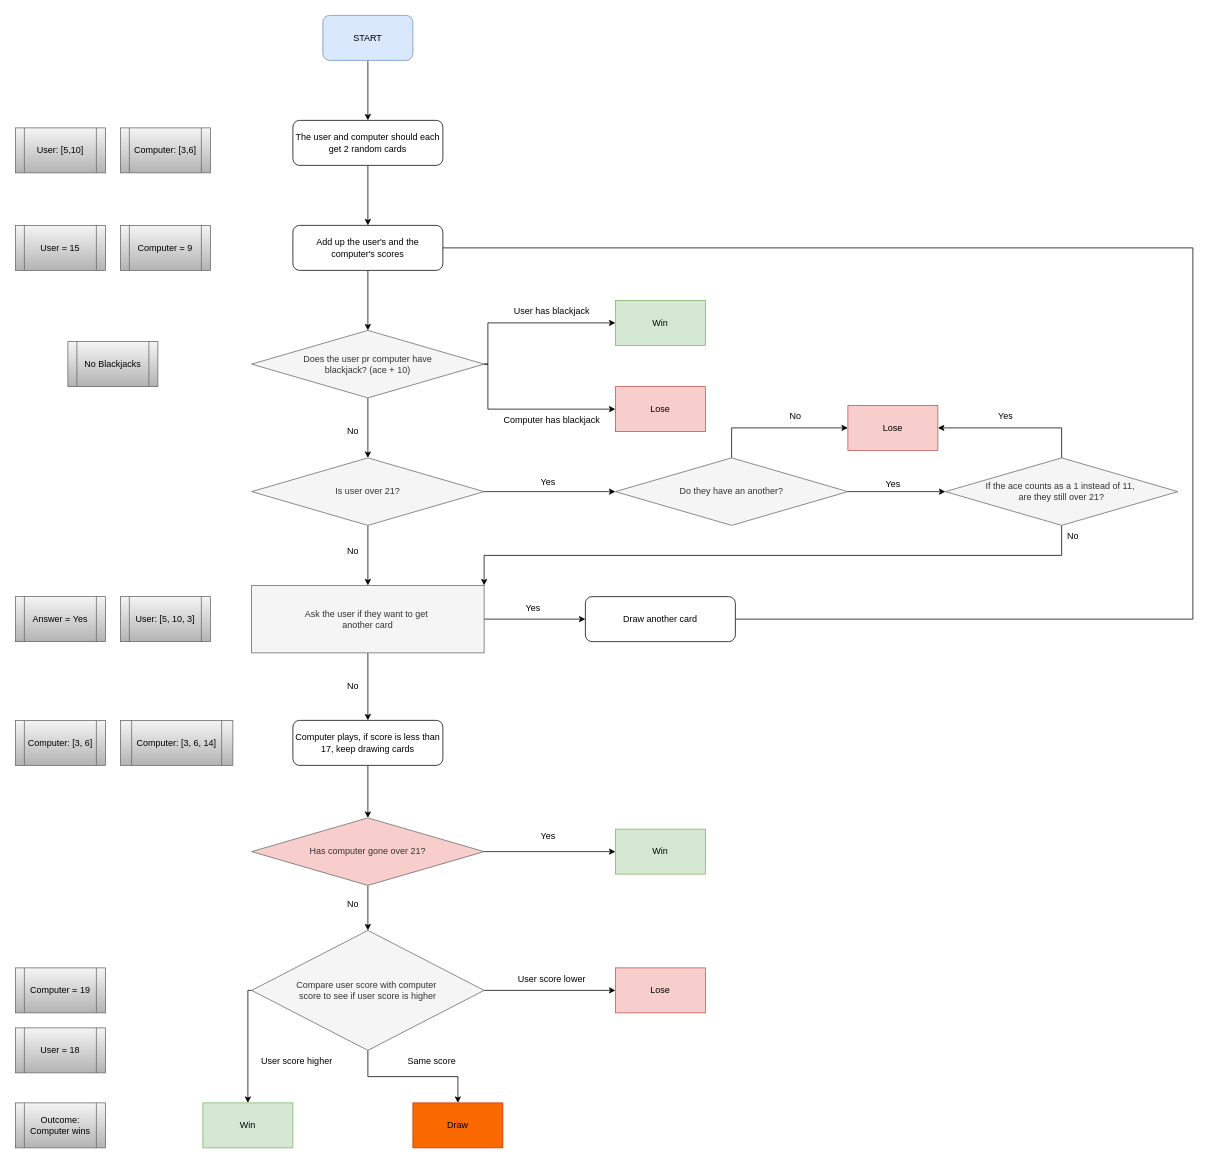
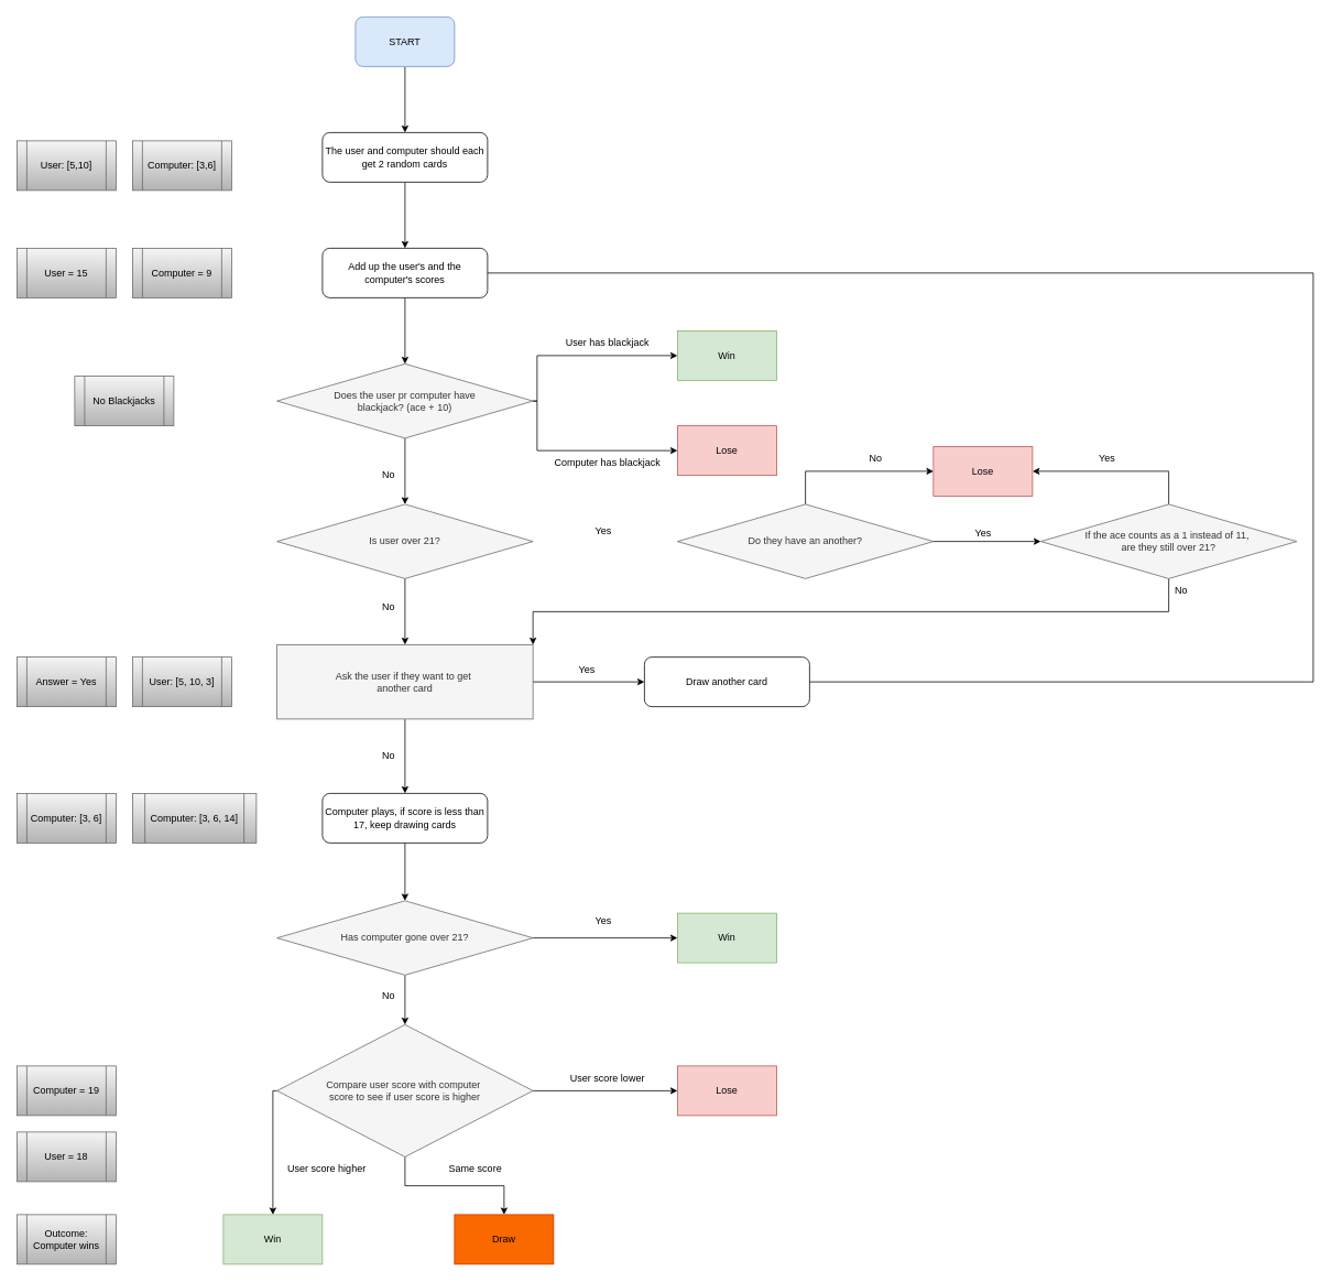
  <mxCell id="0" />
  <mxCell id="1" parent="0" />
  <mxCell id="2" value="" style="edgeStyle=orthogonalEdgeStyle;rounded=0;orthogonalLoop=1;jettySize=auto;html=1;" edge="1" parent="1" source="3" target="5"><mxGeometry relative="1" as="geometry" /></mxCell>
  <mxCell id="3" value="START" style="rounded=1;whiteSpace=wrap;html=1;fillColor=#dae8fc;strokeColor=#6c8ebf;" vertex="1" parent="1"><mxGeometry x="430" y="20" width="120" height="60" as="geometry" /></mxCell>
  <mxCell id="4" value="" style="edgeStyle=orthogonalEdgeStyle;rounded=0;orthogonalLoop=1;jettySize=auto;html=1;" edge="1" parent="1" source="5" target="7"><mxGeometry relative="1" as="geometry" /></mxCell>
  <mxCell id="5" value="The user and computer should each get 2 random cards" style="rounded=1;whiteSpace=wrap;html=1;" vertex="1" parent="1"><mxGeometry x="390" y="160" width="200" height="60" as="geometry" /></mxCell>
  <mxCell id="6" style="edgeStyle=orthogonalEdgeStyle;rounded=0;orthogonalLoop=1;jettySize=auto;html=1;exitX=0.5;exitY=1;exitDx=0;exitDy=0;entryX=0.5;entryY=0;entryDx=0;entryDy=0;" edge="1" parent="1" source="7" target="11"><mxGeometry relative="1" as="geometry" /></mxCell>
  <mxCell id="7" value="Add up the user's and the computer's scores" style="whiteSpace=wrap;html=1;rounded=1;" vertex="1" parent="1"><mxGeometry x="390" y="300" width="200" height="60" as="geometry" /></mxCell>
  <mxCell id="8" style="edgeStyle=orthogonalEdgeStyle;rounded=0;orthogonalLoop=1;jettySize=auto;html=1;exitX=1;exitY=0.5;exitDx=0;exitDy=0;entryX=0;entryY=0.5;entryDx=0;entryDy=0;" edge="1" parent="1" source="11" target="13"><mxGeometry relative="1" as="geometry"><Array as="points"><mxPoint x="650" y="485" /><mxPoint x="650" y="430" /></Array></mxGeometry></mxCell>
  <mxCell id="9" style="edgeStyle=orthogonalEdgeStyle;rounded=0;orthogonalLoop=1;jettySize=auto;html=1;exitX=1;exitY=0.5;exitDx=0;exitDy=0;entryX=0;entryY=0.5;entryDx=0;entryDy=0;" edge="1" parent="1" source="11" target="14"><mxGeometry relative="1" as="geometry"><Array as="points"><mxPoint x="650" y="485" /><mxPoint x="650" y="545" /></Array></mxGeometry></mxCell>
  <mxCell id="10" style="edgeStyle=orthogonalEdgeStyle;rounded=0;orthogonalLoop=1;jettySize=auto;html=1;exitX=0.5;exitY=1;exitDx=0;exitDy=0;entryX=0.5;entryY=0;entryDx=0;entryDy=0;" edge="1" parent="1" source="11" target="20"><mxGeometry relative="1" as="geometry" /></mxCell>
  <mxCell id="11" value="&lt;div&gt;Does the user pr computer have&lt;/div&gt;&lt;div&gt;blackjack? (ace + 10)&lt;br&gt;&lt;/div&gt;" style="rhombus;whiteSpace=wrap;html=1;fillColor=#f5f5f5;strokeColor=#666666;fontColor=#333333;" vertex="1" parent="1"><mxGeometry x="335" y="440" width="310" height="90" as="geometry" /></mxCell>
  <mxCell id="12" value="No" style="text;html=1;align=center;verticalAlign=middle;resizable=0;points=[];autosize=1;strokeColor=none;fillColor=none;" vertex="1" parent="1"><mxGeometry x="450" y="560" width="40" height="30" as="geometry" /></mxCell>
  <mxCell id="13" value="Win" style="whiteSpace=wrap;html=1;fillColor=#d5e8d4;strokeColor=#82b366;" vertex="1" parent="1"><mxGeometry x="820" y="400" width="120" height="60" as="geometry" /></mxCell>
  <mxCell id="14" value="Lose" style="whiteSpace=wrap;html=1;fillColor=#f8cecc;strokeColor=#b85450;" vertex="1" parent="1"><mxGeometry x="820" y="515" width="120" height="60" as="geometry" /></mxCell>
  <mxCell id="15" value="User has blackjack" style="text;html=1;align=center;verticalAlign=middle;resizable=0;points=[];autosize=1;strokeColor=none;fillColor=none;" vertex="1" parent="1"><mxGeometry x="670" y="400" width="130" height="30" as="geometry" /></mxCell>
  <mxCell id="16" value="Computer has blackjack" style="text;html=1;align=center;verticalAlign=middle;resizable=0;points=[];autosize=1;strokeColor=none;fillColor=none;" vertex="1" parent="1"><mxGeometry x="655" y="545" width="160" height="30" as="geometry" /></mxCell>
  <mxCell id="17" value="&lt;div&gt;Yes&lt;/div&gt;" style="text;html=1;align=center;verticalAlign=middle;resizable=0;points=[];autosize=1;strokeColor=none;fillColor=none;" vertex="1" parent="1"><mxGeometry x="710" y="628" width="40" height="30" as="geometry" /></mxCell>
  <mxCell id="18" style="edgeStyle=orthogonalEdgeStyle;rounded=0;orthogonalLoop=1;jettySize=auto;html=1;exitX=0.5;exitY=1;exitDx=0;exitDy=0;entryX=0.5;entryY=0;entryDx=0;entryDy=0;" edge="1" parent="1" source="20" target="23"><mxGeometry relative="1" as="geometry" /></mxCell>
- <mxCell id="19" style="edgeStyle=orthogonalEdgeStyle;rounded=0;orthogonalLoop=1;jettySize=auto;html=1;exitX=1;exitY=0.5;exitDx=0;exitDy=0;entryX=0;entryY=0.5;entryDx=0;entryDy=0;" edge="1" parent="1" source="20" target="33"><mxGeometry relative="1" as="geometry" /></mxCell>
  <mxCell id="20" value="Is user over 21?" style="rhombus;whiteSpace=wrap;html=1;fillColor=#f5f5f5;strokeColor=#666666;fontColor=#333333;" vertex="1" parent="1"><mxGeometry x="335" y="610" width="310" height="90" as="geometry" /></mxCell>
  <mxCell id="21" style="edgeStyle=orthogonalEdgeStyle;rounded=0;orthogonalLoop=1;jettySize=auto;html=1;exitX=1;exitY=0.5;exitDx=0;exitDy=0;entryX=0;entryY=0.5;entryDx=0;entryDy=0;" edge="1" parent="1" source="23" target="25"><mxGeometry relative="1" as="geometry" /></mxCell>
  <mxCell id="22" style="edgeStyle=orthogonalEdgeStyle;rounded=0;orthogonalLoop=1;jettySize=auto;html=1;exitX=0.5;exitY=1;exitDx=0;exitDy=0;entryX=0.5;entryY=0;entryDx=0;entryDy=0;" edge="1" parent="1" source="23" target="30"><mxGeometry relative="1" as="geometry" /></mxCell>
  <mxCell id="23" value="&lt;div&gt;Ask the user if they want to get&amp;nbsp;&lt;/div&gt;&lt;div&gt;another card&lt;br&gt;&lt;/div&gt;" style="whiteSpace=wrap;html=1;fillColor=#f5f5f5;strokeColor=#666666;fontColor=#333333;rounded=0;" vertex="1" parent="1"><mxGeometry x="335" y="780" width="310" height="90" as="geometry" /></mxCell>
  <mxCell id="24" style="edgeStyle=orthogonalEdgeStyle;rounded=0;orthogonalLoop=1;jettySize=auto;html=1;exitX=1;exitY=0.5;exitDx=0;exitDy=0;entryX=1;entryY=0.5;entryDx=0;entryDy=0;endArrow=none;" edge="1" parent="1" source="25" target="7"><mxGeometry relative="1" as="geometry"><Array as="points"><mxPoint x="1590" y="825" /><mxPoint x="1590" y="330" /></Array></mxGeometry></mxCell>
  <mxCell id="25" value="Draw another card" style="rounded=1;whiteSpace=wrap;html=1;" vertex="1" parent="1"><mxGeometry x="780" y="795" width="200" height="60" as="geometry" /></mxCell>
  <mxCell id="26" value="&lt;div&gt;Yes&lt;/div&gt;" style="text;html=1;align=center;verticalAlign=middle;resizable=0;points=[];autosize=1;strokeColor=none;fillColor=none;" vertex="1" parent="1"><mxGeometry x="690" y="795" width="40" height="30" as="geometry" /></mxCell>
  <mxCell id="27" value="No" style="text;html=1;align=center;verticalAlign=middle;resizable=0;points=[];autosize=1;strokeColor=none;fillColor=none;" vertex="1" parent="1"><mxGeometry x="450" y="720" width="40" height="30" as="geometry" /></mxCell>
  <mxCell id="28" value="No" style="text;html=1;align=center;verticalAlign=middle;resizable=0;points=[];autosize=1;strokeColor=none;fillColor=none;" vertex="1" parent="1"><mxGeometry x="450" y="900" width="40" height="30" as="geometry" /></mxCell>
  <mxCell id="29" style="edgeStyle=orthogonalEdgeStyle;rounded=0;orthogonalLoop=1;jettySize=auto;html=1;exitX=0.5;exitY=1;exitDx=0;exitDy=0;entryX=0.5;entryY=0;entryDx=0;entryDy=0;" edge="1" parent="1" source="30" target="44"><mxGeometry relative="1" as="geometry" /></mxCell>
  <mxCell id="30" value="Computer plays, if score is less than 17, keep drawing cards" style="rounded=1;whiteSpace=wrap;html=1;" vertex="1" parent="1"><mxGeometry x="390" y="960" width="200" height="60" as="geometry" /></mxCell>
  <mxCell id="31" style="edgeStyle=orthogonalEdgeStyle;rounded=0;orthogonalLoop=1;jettySize=auto;html=1;exitX=1;exitY=0.5;exitDx=0;exitDy=0;entryX=0;entryY=0.5;entryDx=0;entryDy=0;" edge="1" parent="1" source="33" target="36"><mxGeometry relative="1" as="geometry" /></mxCell>
  <mxCell id="32" style="edgeStyle=orthogonalEdgeStyle;rounded=0;orthogonalLoop=1;jettySize=auto;html=1;exitX=0.5;exitY=0;exitDx=0;exitDy=0;entryX=0;entryY=0.5;entryDx=0;entryDy=0;" edge="1" parent="1" source="33" target="37"><mxGeometry relative="1" as="geometry" /></mxCell>
  <mxCell id="33" value="Do they have an another?" style="rhombus;whiteSpace=wrap;html=1;fillColor=#f5f5f5;strokeColor=#666666;fontColor=#333333;" vertex="1" parent="1"><mxGeometry x="820" y="610" width="310" height="90" as="geometry" /></mxCell>
  <mxCell id="34" style="edgeStyle=orthogonalEdgeStyle;rounded=0;orthogonalLoop=1;jettySize=auto;html=1;exitX=0.5;exitY=0;exitDx=0;exitDy=0;entryX=1;entryY=0.5;entryDx=0;entryDy=0;" edge="1" parent="1" source="36" target="37"><mxGeometry relative="1" as="geometry" /></mxCell>
  <mxCell id="35" style="edgeStyle=orthogonalEdgeStyle;rounded=0;orthogonalLoop=1;jettySize=auto;html=1;exitX=0.5;exitY=1;exitDx=0;exitDy=0;entryX=1;entryY=0;entryDx=0;entryDy=0;" edge="1" parent="1" source="36" target="23"><mxGeometry relative="1" as="geometry" /></mxCell>
  <mxCell id="36" value="&lt;div&gt;If the ace counts as a 1 instead of 11,&amp;nbsp;&lt;/div&gt;&lt;div&gt;are they still over 21?&lt;/div&gt;" style="rhombus;whiteSpace=wrap;html=1;fillColor=#f5f5f5;strokeColor=#666666;fontColor=#333333;" vertex="1" parent="1"><mxGeometry x="1260" y="610" width="310" height="90" as="geometry" /></mxCell>
  <mxCell id="37" value="Lose" style="whiteSpace=wrap;html=1;fillColor=#f8cecc;strokeColor=#b85450;" vertex="1" parent="1"><mxGeometry x="1130" y="540" width="120" height="60" as="geometry" /></mxCell>
  <mxCell id="38" value="No" style="text;html=1;align=center;verticalAlign=middle;resizable=0;points=[];autosize=1;strokeColor=none;fillColor=none;" vertex="1" parent="1"><mxGeometry x="1040" y="540" width="40" height="30" as="geometry" /></mxCell>
  <mxCell id="39" value="&lt;div&gt;Yes&lt;/div&gt;" style="text;html=1;align=center;verticalAlign=middle;resizable=0;points=[];autosize=1;strokeColor=none;fillColor=none;" vertex="1" parent="1"><mxGeometry x="1170" y="630" width="40" height="30" as="geometry" /></mxCell>
  <mxCell id="40" value="&lt;div&gt;Yes&lt;/div&gt;" style="text;html=1;align=center;verticalAlign=middle;resizable=0;points=[];autosize=1;strokeColor=none;fillColor=none;" vertex="1" parent="1"><mxGeometry x="1320" y="540" width="40" height="30" as="geometry" /></mxCell>
  <mxCell id="41" value="No" style="text;html=1;align=center;verticalAlign=middle;resizable=0;points=[];autosize=1;strokeColor=none;fillColor=none;" vertex="1" parent="1"><mxGeometry x="1410" y="700" width="40" height="30" as="geometry" /></mxCell>
  <mxCell id="42" style="edgeStyle=orthogonalEdgeStyle;rounded=0;orthogonalLoop=1;jettySize=auto;html=1;exitX=1;exitY=0.5;exitDx=0;exitDy=0;entryX=0;entryY=0.5;entryDx=0;entryDy=0;" edge="1" parent="1" source="44" target="45"><mxGeometry relative="1" as="geometry" /></mxCell>
  <mxCell id="43" style="edgeStyle=orthogonalEdgeStyle;rounded=0;orthogonalLoop=1;jettySize=auto;html=1;exitX=0.5;exitY=1;exitDx=0;exitDy=0;entryX=0.5;entryY=0;entryDx=0;entryDy=0;" edge="1" parent="1" source="44" target="50"><mxGeometry relative="1" as="geometry" /></mxCell>
- <mxCell id="44" value="Has computer gone over 21?" style="rhombus;whiteSpace=wrap;html=1;fillColor=#f8cecc;strokeColor=#666666;fontColor=#333333;" vertex="1" parent="1"><mxGeometry x="335" y="1090" width="310" height="90" as="geometry" /></mxCell>
+ <mxCell id="44" value="Has computer gone over 21?" style="rhombus;whiteSpace=wrap;html=1;fillColor=#f5f5f5;strokeColor=#666666;fontColor=#333333;" vertex="1" parent="1"><mxGeometry x="335" y="1090" width="310" height="90" as="geometry" /></mxCell>
  <mxCell id="45" value="Win" style="whiteSpace=wrap;html=1;fillColor=#d5e8d4;strokeColor=#82b366;" vertex="1" parent="1"><mxGeometry x="820" y="1105" width="120" height="60" as="geometry" /></mxCell>
  <mxCell id="46" value="&lt;div&gt;Yes&lt;/div&gt;" style="text;html=1;align=center;verticalAlign=middle;resizable=0;points=[];autosize=1;strokeColor=none;fillColor=none;" vertex="1" parent="1"><mxGeometry x="710" y="1100" width="40" height="30" as="geometry" /></mxCell>
  <mxCell id="47" style="edgeStyle=orthogonalEdgeStyle;rounded=0;orthogonalLoop=1;jettySize=auto;html=1;exitX=1;exitY=0.5;exitDx=0;exitDy=0;entryX=0;entryY=0.5;entryDx=0;entryDy=0;" edge="1" parent="1" source="50" target="52"><mxGeometry relative="1" as="geometry" /></mxCell>
  <mxCell id="48" value="" style="edgeStyle=orthogonalEdgeStyle;rounded=0;orthogonalLoop=1;jettySize=auto;html=1;" edge="1" parent="1" source="50" target="54"><mxGeometry relative="1" as="geometry" /></mxCell>
  <mxCell id="49" style="edgeStyle=orthogonalEdgeStyle;rounded=0;orthogonalLoop=1;jettySize=auto;html=1;exitX=0;exitY=0.5;exitDx=0;exitDy=0;entryX=0.5;entryY=0;entryDx=0;entryDy=0;" edge="1" parent="1" source="50" target="56"><mxGeometry relative="1" as="geometry"><Array as="points"><mxPoint x="330" y="1320" /></Array></mxGeometry></mxCell>
  <mxCell id="50" value="&lt;div&gt;Compare user score with computer&amp;nbsp;&lt;/div&gt;&lt;div&gt;score to see if user score is higher&lt;/div&gt;" style="rhombus;whiteSpace=wrap;html=1;fillColor=#f5f5f5;strokeColor=#666666;fontColor=#333333;" vertex="1" parent="1"><mxGeometry x="335" y="1240" width="310" height="160" as="geometry" /></mxCell>
  <mxCell id="51" value="No" style="text;html=1;align=center;verticalAlign=middle;resizable=0;points=[];autosize=1;strokeColor=none;fillColor=none;" vertex="1" parent="1"><mxGeometry x="450" y="1190" width="40" height="30" as="geometry" /></mxCell>
  <mxCell id="52" value="Lose" style="whiteSpace=wrap;html=1;fillColor=#f8cecc;strokeColor=#b85450;" vertex="1" parent="1"><mxGeometry x="820" y="1290" width="120" height="60" as="geometry" /></mxCell>
  <mxCell id="53" value="User score lower" style="text;html=1;align=center;verticalAlign=middle;resizable=0;points=[];autosize=1;strokeColor=none;fillColor=none;" vertex="1" parent="1"><mxGeometry x="675" y="1290" width="120" height="30" as="geometry" /></mxCell>
  <mxCell id="54" value="Draw" style="whiteSpace=wrap;html=1;fillColor=#fa6800;strokeColor=#C73500;fontColor=#000000;" vertex="1" parent="1"><mxGeometry x="550" y="1470" width="120" height="60" as="geometry" /></mxCell>
  <mxCell id="55" value="Same score" style="text;html=1;align=center;verticalAlign=middle;resizable=0;points=[];autosize=1;strokeColor=none;fillColor=none;" vertex="1" parent="1"><mxGeometry x="530" y="1400" width="90" height="30" as="geometry" /></mxCell>
  <mxCell id="56" value="Win" style="whiteSpace=wrap;html=1;fillColor=#d5e8d4;strokeColor=#82b366;" vertex="1" parent="1"><mxGeometry x="270" y="1470" width="120" height="60" as="geometry" /></mxCell>
  <mxCell id="57" value="User score higher" style="text;html=1;align=center;verticalAlign=middle;resizable=0;points=[];autosize=1;strokeColor=none;fillColor=none;" vertex="1" parent="1"><mxGeometry x="335" y="1400" width="120" height="30" as="geometry" /></mxCell>
  <mxCell id="58" value="Computer: [3,6]" style="shape=process;whiteSpace=wrap;html=1;backgroundOutline=1;fillColor=#f5f5f5;gradientColor=#b3b3b3;strokeColor=#666666;" vertex="1" parent="1"><mxGeometry x="160" y="170" width="120" height="60" as="geometry" /></mxCell>
  <mxCell id="59" value="User: [5,10]" style="shape=process;whiteSpace=wrap;html=1;backgroundOutline=1;fillColor=#f5f5f5;gradientColor=#b3b3b3;strokeColor=#666666;" vertex="1" parent="1"><mxGeometry x="20" y="170" width="120" height="60" as="geometry" /></mxCell>
  <mxCell id="60" value="User = 15" style="shape=process;whiteSpace=wrap;html=1;backgroundOutline=1;fillColor=#f5f5f5;gradientColor=#b3b3b3;strokeColor=#666666;" vertex="1" parent="1"><mxGeometry x="20" y="300" width="120" height="60" as="geometry" /></mxCell>
  <mxCell id="61" value="Computer = 9" style="shape=process;whiteSpace=wrap;html=1;backgroundOutline=1;fillColor=#f5f5f5;gradientColor=#b3b3b3;strokeColor=#666666;" vertex="1" parent="1"><mxGeometry x="160" y="300" width="120" height="60" as="geometry" /></mxCell>
  <mxCell id="62" value="No Blackjacks" style="shape=process;whiteSpace=wrap;html=1;backgroundOutline=1;fillColor=#f5f5f5;gradientColor=#b3b3b3;strokeColor=#666666;" vertex="1" parent="1"><mxGeometry x="90" y="455" width="120" height="60" as="geometry" /></mxCell>
  <mxCell id="63" value="Answer = Yes" style="shape=process;whiteSpace=wrap;html=1;backgroundOutline=1;fillColor=#f5f5f5;gradientColor=#b3b3b3;strokeColor=#666666;" vertex="1" parent="1"><mxGeometry x="20" y="795" width="120" height="60" as="geometry" /></mxCell>
  <mxCell id="64" value="User: [5, 10, 3]" style="shape=process;whiteSpace=wrap;html=1;backgroundOutline=1;fillColor=#f5f5f5;gradientColor=#b3b3b3;strokeColor=#666666;" vertex="1" parent="1"><mxGeometry x="160" y="795" width="120" height="60" as="geometry" /></mxCell>
  <mxCell id="65" value="Computer: [3, 6]" style="shape=process;whiteSpace=wrap;html=1;backgroundOutline=1;fillColor=#f5f5f5;gradientColor=#b3b3b3;strokeColor=#666666;" vertex="1" parent="1"><mxGeometry x="20" y="960" width="120" height="60" as="geometry" /></mxCell>
  <mxCell id="66" value="&lt;div&gt;Computer: [3, 6, 14]&lt;/div&gt;" style="shape=process;whiteSpace=wrap;html=1;backgroundOutline=1;fillColor=#f5f5f5;gradientColor=#b3b3b3;strokeColor=#666666;" vertex="1" parent="1"><mxGeometry x="160" y="960" width="150" height="60" as="geometry" /></mxCell>
  <mxCell id="67" value="Computer = 19" style="shape=process;whiteSpace=wrap;html=1;backgroundOutline=1;fillColor=#f5f5f5;gradientColor=#b3b3b3;strokeColor=#666666;" vertex="1" parent="1"><mxGeometry x="20" y="1290" width="120" height="60" as="geometry" /></mxCell>
  <mxCell id="68" value="User = 18" style="shape=process;whiteSpace=wrap;html=1;backgroundOutline=1;fillColor=#f5f5f5;gradientColor=#b3b3b3;strokeColor=#666666;" vertex="1" parent="1"><mxGeometry x="20" y="1370" width="120" height="60" as="geometry" /></mxCell>
  <mxCell id="69" value="Outcome: Computer wins" style="shape=process;whiteSpace=wrap;html=1;backgroundOutline=1;fillColor=#f5f5f5;gradientColor=#b3b3b3;strokeColor=#666666;" vertex="1" parent="1"><mxGeometry x="20" y="1470" width="120" height="60" as="geometry" /></mxCell>
